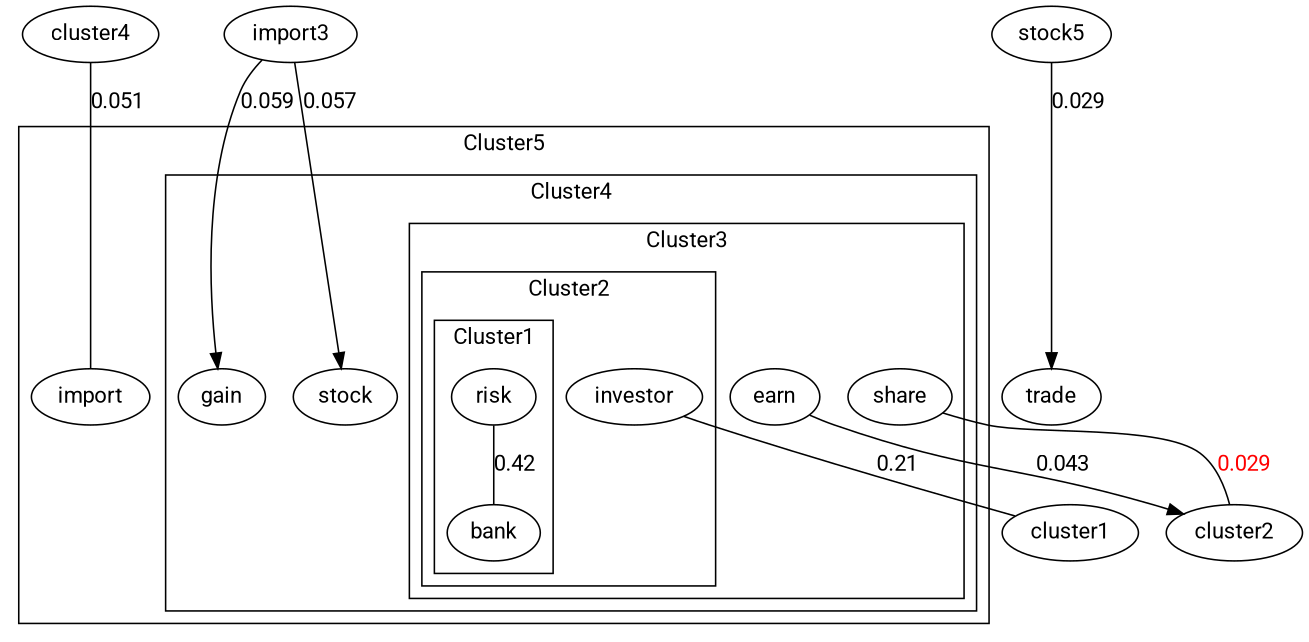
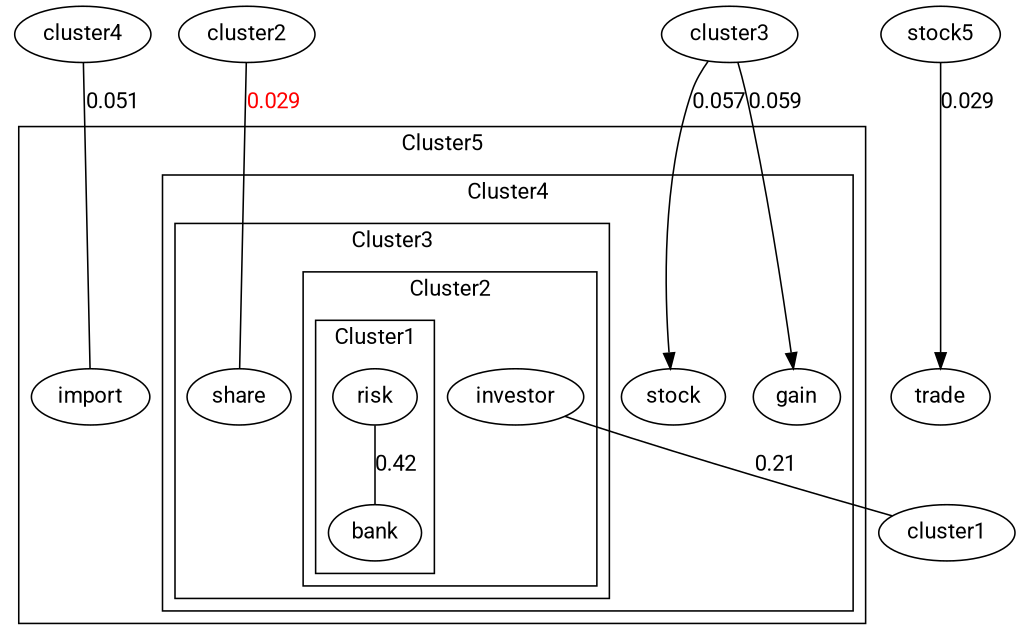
  graph {
    fontname=Roboto
    shape=ellipse
    node [fontname=Roboto]
    edge [fontname=Roboto]
    risk
    bank
    investor
-   earn
    share
    gain
    stock
    import
    cluster1
    cluster2
    cluster4
-   cluster3 [label=import3]
+   cluster3
    n13 [label=stock5]
    trade
    subgraph cluster_1 {
      label=Cluster5
      import
      subgraph cluster_2 {
        label=Cluster4
        gain
        stock
        subgraph cluster_3 {
          label=Cluster3
-         earn
          share
          subgraph cluster_4 {
            label=Cluster2
            investor
            subgraph cluster_5 {
              label=Cluster1
              risk
              bank
            }
          }
        }
      }
    }
    risk -- bank [label=0.42]
    investor -- cluster1 [label=0.21]
-   earn -- cluster2 [dir=forward label=0.043]
    cluster2 -- share [color=black fontcolor=red label=0.029]
    cluster4 -- import [label=0.051]
    cluster3 -- gain [dir=forward label=0.059]
    cluster3 -- stock [dir=forward label=0.057]
    n13 -- trade [dir=forward label=0.029]
  }
